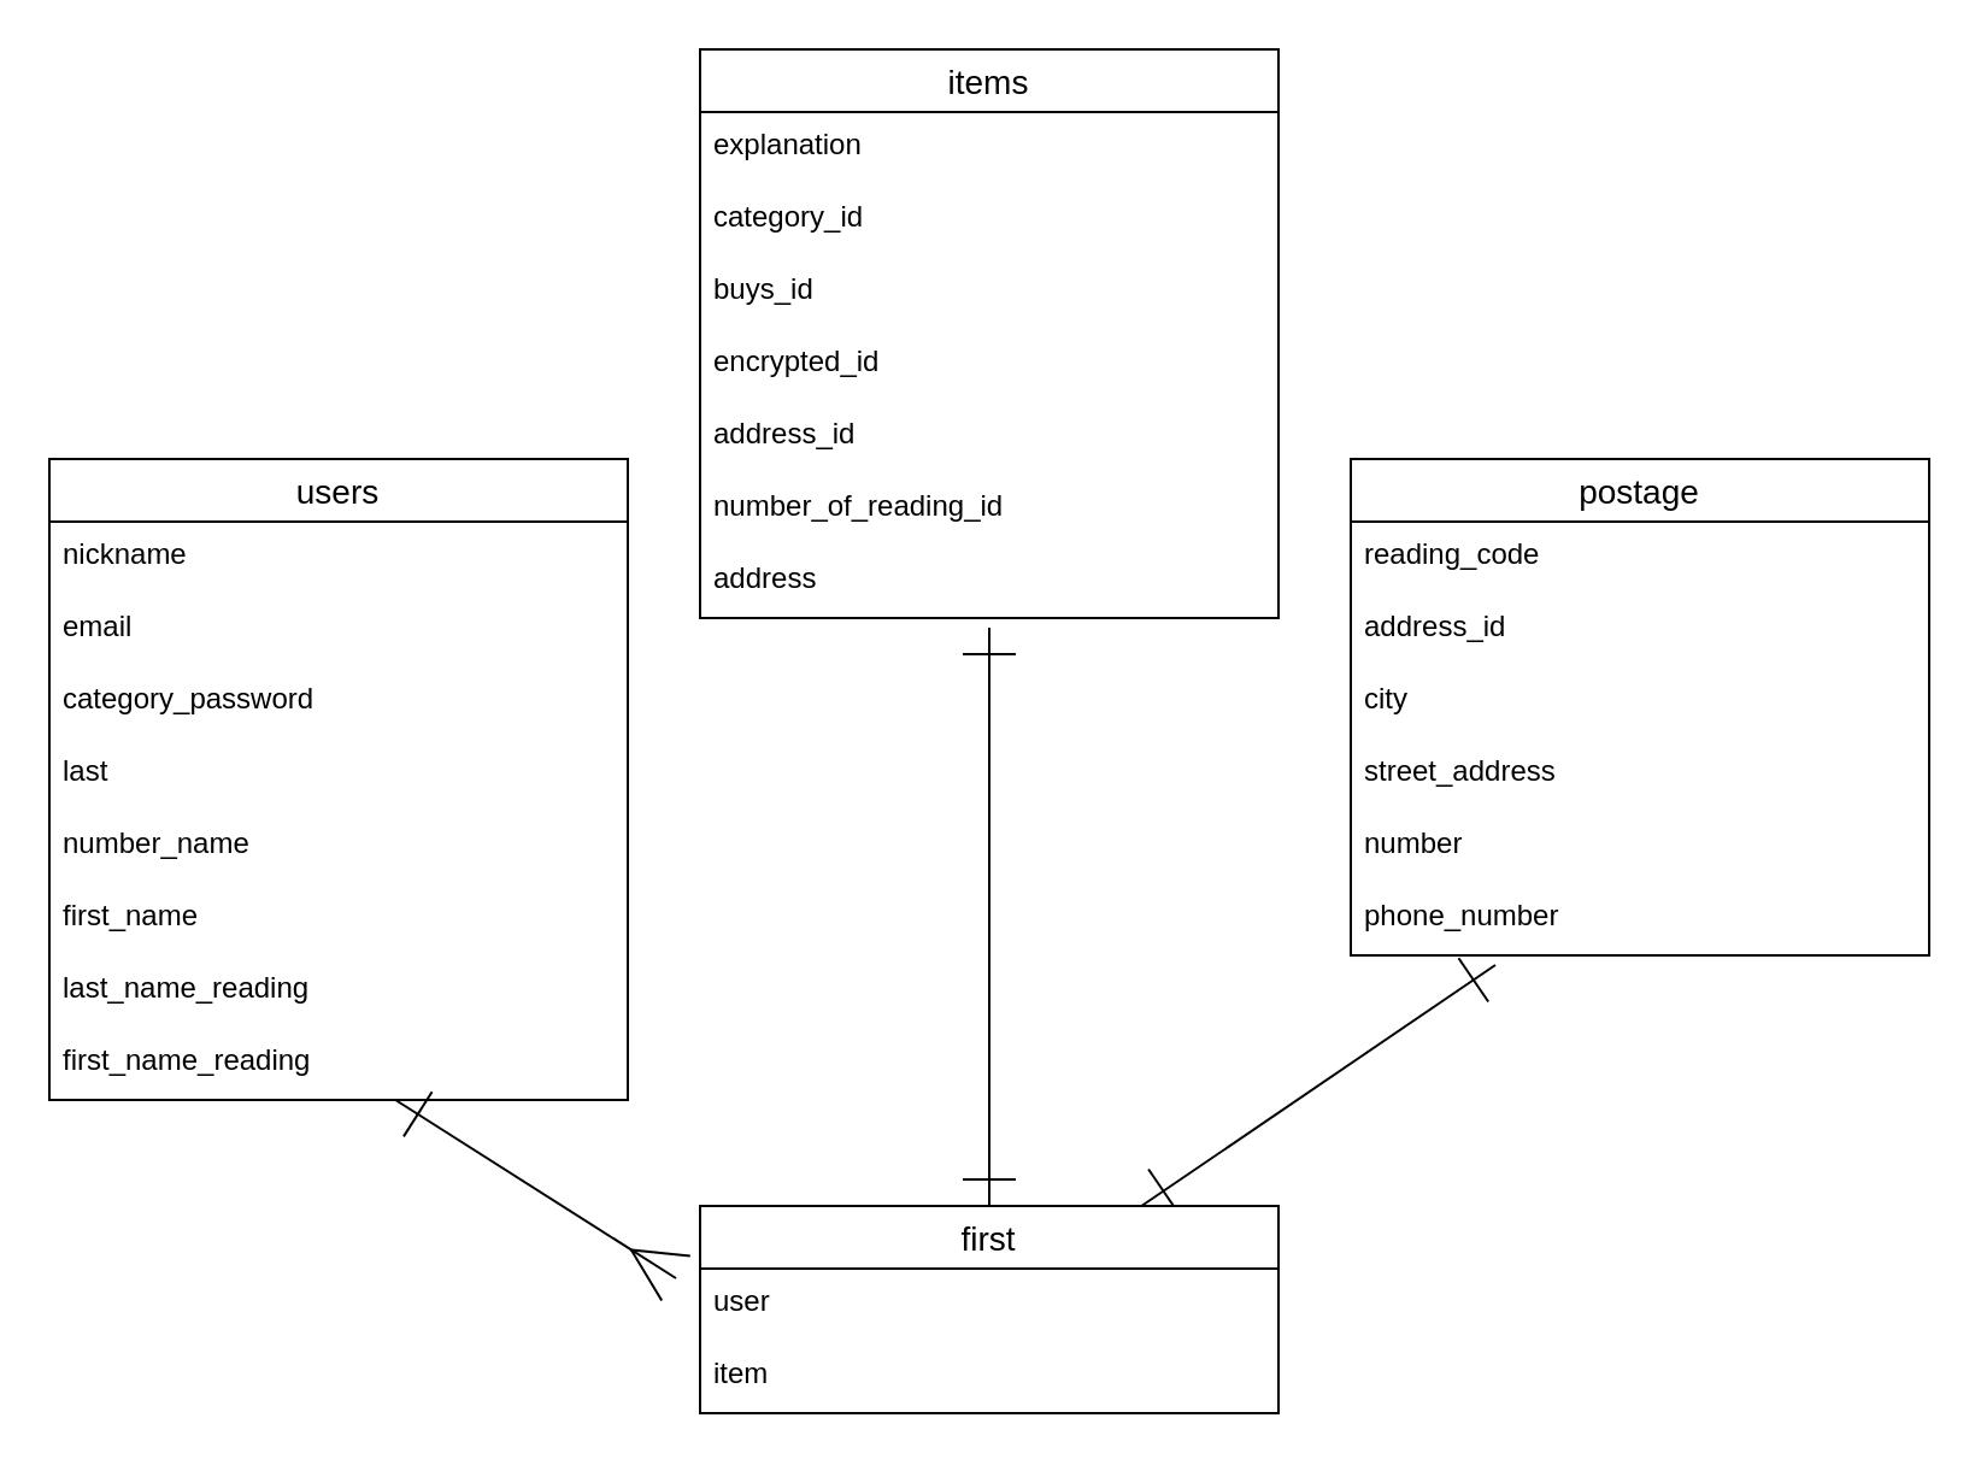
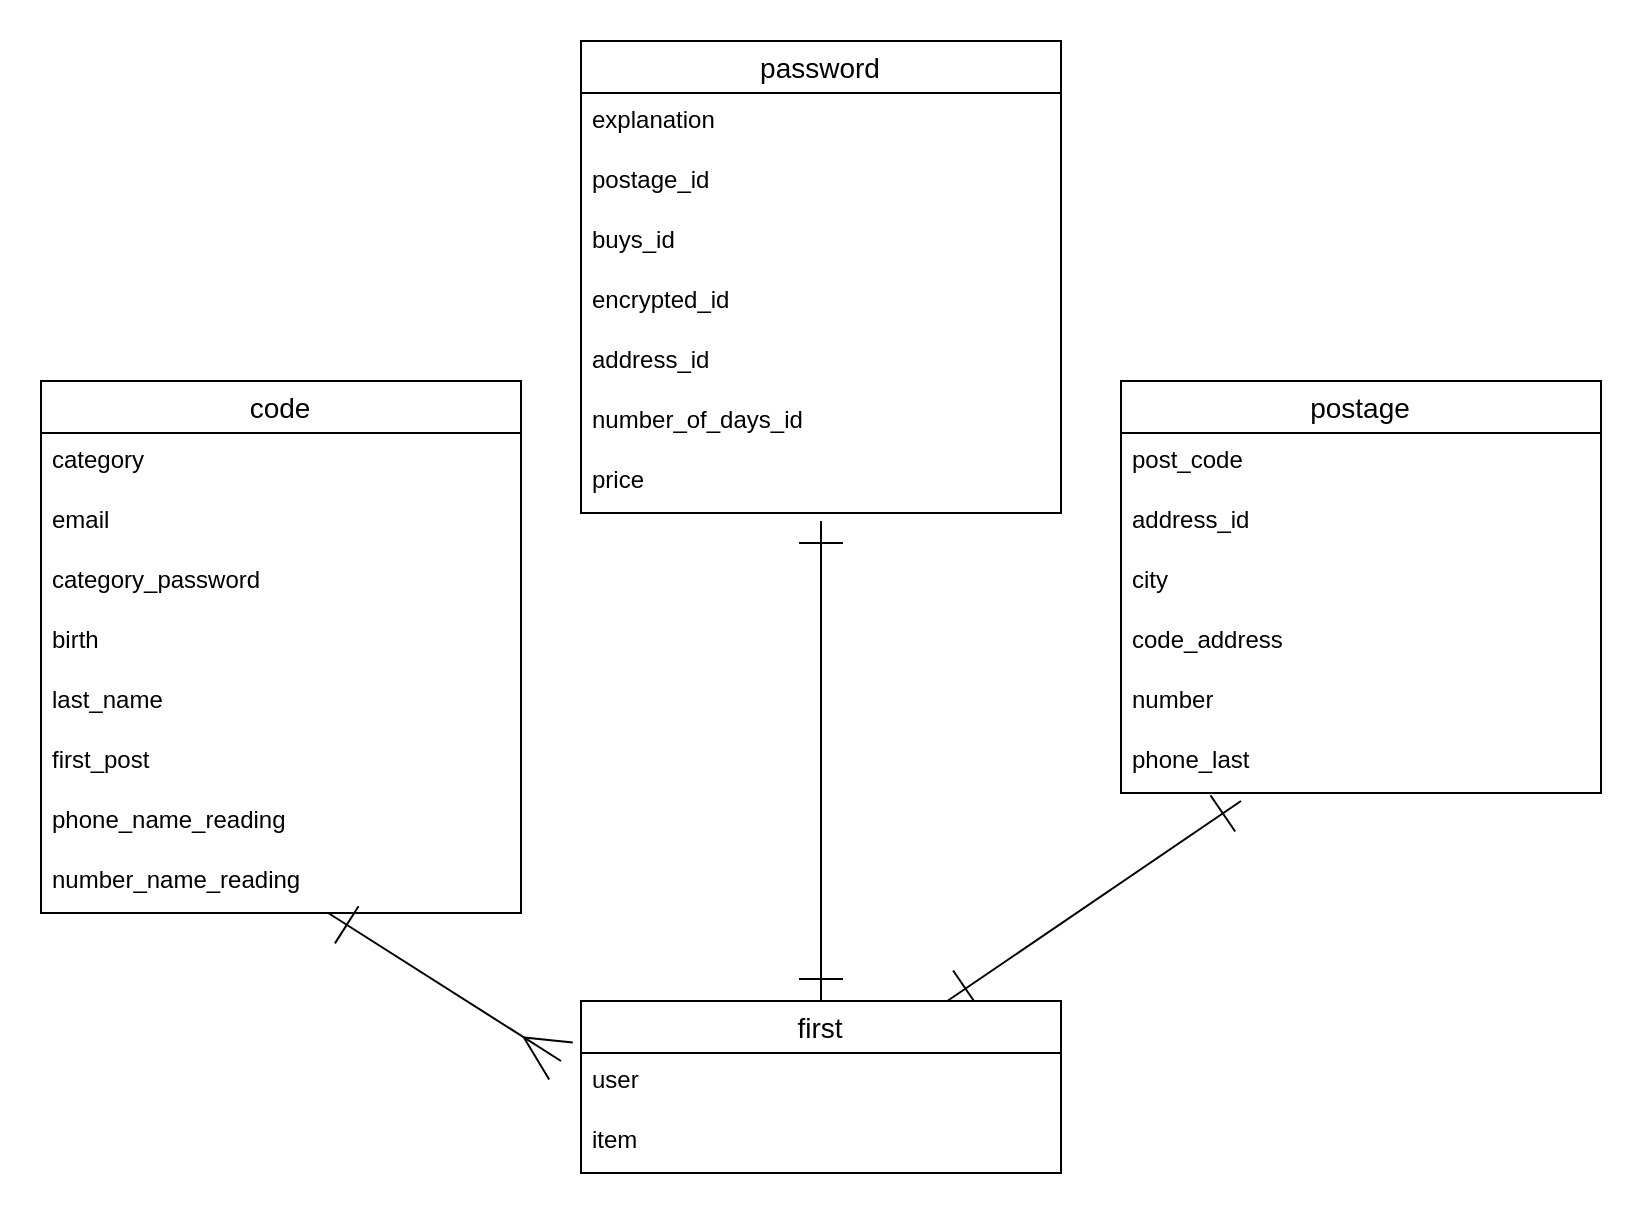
  <mxCell id="0" />
  <mxCell id="1" parent="0" />
- <mxCell id="2" value="users" style="swimlane;fontStyle=0;childLayout=stackLayout;horizontal=1;startSize=26;horizontalStack=0;resizeParent=1;resizeParentMax=0;resizeLast=0;collapsible=1;marginBottom=0;align=center;fontSize=14;" vertex="1" parent="1"><mxGeometry x="20" y="190" width="240" height="266" as="geometry" /></mxCell>
- <mxCell id="3" value="nickname" style="text;strokeColor=none;fillColor=none;spacingLeft=4;spacingRight=4;overflow=hidden;rotatable=0;points=[[0,0.5],[1,0.5]];portConstraint=eastwest;fontSize=12;" vertex="1" parent="2"><mxGeometry y="26" width="240" height="30" as="geometry" /></mxCell>
+ <mxCell id="2" value="code" style="swimlane;fontStyle=0;childLayout=stackLayout;horizontal=1;startSize=26;horizontalStack=0;resizeParent=1;resizeParentMax=0;resizeLast=0;collapsible=1;marginBottom=0;align=center;fontSize=14;" vertex="1" parent="1"><mxGeometry x="20" y="190" width="240" height="266" as="geometry" /></mxCell>
+ <mxCell id="3" value="category" style="text;strokeColor=none;fillColor=none;spacingLeft=4;spacingRight=4;overflow=hidden;rotatable=0;points=[[0,0.5],[1,0.5]];portConstraint=eastwest;fontSize=12;" vertex="1" parent="2"><mxGeometry y="26" width="240" height="30" as="geometry" /></mxCell>
  <mxCell id="4" value="email" style="text;strokeColor=none;fillColor=none;spacingLeft=4;spacingRight=4;overflow=hidden;rotatable=0;points=[[0,0.5],[1,0.5]];portConstraint=eastwest;fontSize=12;" vertex="1" parent="2"><mxGeometry y="56" width="240" height="30" as="geometry" /></mxCell>
  <mxCell id="5" value="category_password" style="text;strokeColor=none;fillColor=none;spacingLeft=4;spacingRight=4;overflow=hidden;rotatable=0;points=[[0,0.5],[1,0.5]];portConstraint=eastwest;fontSize=12;" vertex="1" parent="2"><mxGeometry y="86" width="240" height="30" as="geometry" /></mxCell>
- <mxCell id="6" value="last" style="text;strokeColor=none;fillColor=none;spacingLeft=4;spacingRight=4;overflow=hidden;rotatable=0;points=[[0,0.5],[1,0.5]];portConstraint=eastwest;fontSize=12;" vertex="1" parent="2"><mxGeometry y="116" width="240" height="30" as="geometry" /></mxCell>
- <mxCell id="7" value="number_name" style="text;strokeColor=none;fillColor=none;spacingLeft=4;spacingRight=4;overflow=hidden;rotatable=0;points=[[0,0.5],[1,0.5]];portConstraint=eastwest;fontSize=12;" vertex="1" parent="2"><mxGeometry y="146" width="240" height="30" as="geometry" /></mxCell>
- <mxCell id="8" value="first_name" style="text;strokeColor=none;fillColor=none;spacingLeft=4;spacingRight=4;overflow=hidden;rotatable=0;points=[[0,0.5],[1,0.5]];portConstraint=eastwest;fontSize=12;" vertex="1" parent="2"><mxGeometry y="176" width="240" height="30" as="geometry" /></mxCell>
- <mxCell id="9" value="last_name_reading" style="text;strokeColor=none;fillColor=none;spacingLeft=4;spacingRight=4;overflow=hidden;rotatable=0;points=[[0,0.5],[1,0.5]];portConstraint=eastwest;fontSize=12;" vertex="1" parent="2"><mxGeometry y="206" width="240" height="30" as="geometry" /></mxCell>
- <mxCell id="10" value="first_name_reading" style="text;strokeColor=none;fillColor=none;spacingLeft=4;spacingRight=4;overflow=hidden;rotatable=0;points=[[0,0.5],[1,0.5]];portConstraint=eastwest;fontSize=12;" vertex="1" parent="2"><mxGeometry y="236" width="240" height="30" as="geometry" /></mxCell>
- <mxCell id="11" value="items" style="swimlane;fontStyle=0;childLayout=stackLayout;horizontal=1;startSize=26;horizontalStack=0;resizeParent=1;resizeParentMax=0;resizeLast=0;collapsible=1;marginBottom=0;align=center;fontSize=14;" vertex="1" parent="1"><mxGeometry x="290" y="20" width="240" height="236" as="geometry" /></mxCell>
+ <mxCell id="6" value="birth" style="text;strokeColor=none;fillColor=none;spacingLeft=4;spacingRight=4;overflow=hidden;rotatable=0;points=[[0,0.5],[1,0.5]];portConstraint=eastwest;fontSize=12;" vertex="1" parent="2"><mxGeometry y="116" width="240" height="30" as="geometry" /></mxCell>
+ <mxCell id="7" value="last_name" style="text;strokeColor=none;fillColor=none;spacingLeft=4;spacingRight=4;overflow=hidden;rotatable=0;points=[[0,0.5],[1,0.5]];portConstraint=eastwest;fontSize=12;" vertex="1" parent="2"><mxGeometry y="146" width="240" height="30" as="geometry" /></mxCell>
+ <mxCell id="8" value="first_post" style="text;strokeColor=none;fillColor=none;spacingLeft=4;spacingRight=4;overflow=hidden;rotatable=0;points=[[0,0.5],[1,0.5]];portConstraint=eastwest;fontSize=12;" vertex="1" parent="2"><mxGeometry y="176" width="240" height="30" as="geometry" /></mxCell>
+ <mxCell id="9" value="phone_name_reading" style="text;strokeColor=none;fillColor=none;spacingLeft=4;spacingRight=4;overflow=hidden;rotatable=0;points=[[0,0.5],[1,0.5]];portConstraint=eastwest;fontSize=12;" vertex="1" parent="2"><mxGeometry y="206" width="240" height="30" as="geometry" /></mxCell>
+ <mxCell id="10" value="number_name_reading" style="text;strokeColor=none;fillColor=none;spacingLeft=4;spacingRight=4;overflow=hidden;rotatable=0;points=[[0,0.5],[1,0.5]];portConstraint=eastwest;fontSize=12;" vertex="1" parent="2"><mxGeometry y="236" width="240" height="30" as="geometry" /></mxCell>
+ <mxCell id="11" value="password" style="swimlane;fontStyle=0;childLayout=stackLayout;horizontal=1;startSize=26;horizontalStack=0;resizeParent=1;resizeParentMax=0;resizeLast=0;collapsible=1;marginBottom=0;align=center;fontSize=14;" vertex="1" parent="1"><mxGeometry x="290" y="20" width="240" height="236" as="geometry" /></mxCell>
  <mxCell id="12" value="explanation" style="text;strokeColor=none;fillColor=none;spacingLeft=4;spacingRight=4;overflow=hidden;rotatable=0;points=[[0,0.5],[1,0.5]];portConstraint=eastwest;fontSize=12;" vertex="1" parent="11"><mxGeometry y="26" width="240" height="30" as="geometry" /></mxCell>
- <mxCell id="13" value="category_id" style="text;strokeColor=none;fillColor=none;spacingLeft=4;spacingRight=4;overflow=hidden;rotatable=0;points=[[0,0.5],[1,0.5]];portConstraint=eastwest;fontSize=12;" vertex="1" parent="11"><mxGeometry y="56" width="240" height="30" as="geometry" /></mxCell>
+ <mxCell id="13" value="postage_id" style="text;strokeColor=none;fillColor=none;spacingLeft=4;spacingRight=4;overflow=hidden;rotatable=0;points=[[0,0.5],[1,0.5]];portConstraint=eastwest;fontSize=12;" vertex="1" parent="11"><mxGeometry y="56" width="240" height="30" as="geometry" /></mxCell>
  <mxCell id="14" value="buys_id" style="text;strokeColor=none;fillColor=none;spacingLeft=4;spacingRight=4;overflow=hidden;rotatable=0;points=[[0,0.5],[1,0.5]];portConstraint=eastwest;fontSize=12;" vertex="1" parent="11"><mxGeometry y="86" width="240" height="30" as="geometry" /></mxCell>
  <mxCell id="15" value="encrypted_id" style="text;strokeColor=none;fillColor=none;spacingLeft=4;spacingRight=4;overflow=hidden;rotatable=0;points=[[0,0.5],[1,0.5]];portConstraint=eastwest;fontSize=12;" vertex="1" parent="11"><mxGeometry y="116" width="240" height="30" as="geometry" /></mxCell>
  <mxCell id="16" value="address_id" style="text;strokeColor=none;fillColor=none;spacingLeft=4;spacingRight=4;overflow=hidden;rotatable=0;points=[[0,0.5],[1,0.5]];portConstraint=eastwest;fontSize=12;" vertex="1" parent="11"><mxGeometry y="146" width="240" height="30" as="geometry" /></mxCell>
- <mxCell id="17" value="number_of_reading_id" style="text;strokeColor=none;fillColor=none;spacingLeft=4;spacingRight=4;overflow=hidden;rotatable=0;points=[[0,0.5],[1,0.5]];portConstraint=eastwest;fontSize=12;" vertex="1" parent="11"><mxGeometry y="176" width="240" height="30" as="geometry" /></mxCell>
- <mxCell id="18" value="address" style="text;strokeColor=none;fillColor=none;spacingLeft=4;spacingRight=4;overflow=hidden;rotatable=0;points=[[0,0.5],[1,0.5]];portConstraint=eastwest;fontSize=12;" vertex="1" parent="11"><mxGeometry y="206" width="240" height="30" as="geometry" /></mxCell>
+ <mxCell id="17" value="number_of_days_id" style="text;strokeColor=none;fillColor=none;spacingLeft=4;spacingRight=4;overflow=hidden;rotatable=0;points=[[0,0.5],[1,0.5]];portConstraint=eastwest;fontSize=12;" vertex="1" parent="11"><mxGeometry y="176" width="240" height="30" as="geometry" /></mxCell>
+ <mxCell id="18" value="price" style="text;strokeColor=none;fillColor=none;spacingLeft=4;spacingRight=4;overflow=hidden;rotatable=0;points=[[0,0.5],[1,0.5]];portConstraint=eastwest;fontSize=12;" vertex="1" parent="11"><mxGeometry y="206" width="240" height="30" as="geometry" /></mxCell>
  <mxCell id="19" style="edgeStyle=none;html=1;startArrow=ERone;startFill=0;endArrow=ERone;endFill=0;startSize=20;endSize=20;targetPerimeterSpacing=0;" edge="1" parent="1" source="21"><mxGeometry relative="1" as="geometry"><mxPoint x="410" y="260" as="targetPoint" /></mxGeometry></mxCell>
  <mxCell id="20" style="edgeStyle=none;html=1;startArrow=ERone;startFill=0;endArrow=ERone;endFill=0;startSize=20;endSize=20;targetPerimeterSpacing=0;" edge="1" parent="1" source="21"><mxGeometry relative="1" as="geometry"><mxPoint x="620" y="400" as="targetPoint" /></mxGeometry></mxCell>
  <mxCell id="21" value="first" style="swimlane;fontStyle=0;childLayout=stackLayout;horizontal=1;startSize=26;horizontalStack=0;resizeParent=1;resizeParentMax=0;resizeLast=0;collapsible=1;marginBottom=0;align=center;fontSize=14;" vertex="1" parent="1"><mxGeometry x="290" y="500" width="240" height="86" as="geometry" /></mxCell>
  <mxCell id="22" value="user" style="text;strokeColor=none;fillColor=none;spacingLeft=4;spacingRight=4;overflow=hidden;rotatable=0;points=[[0,0.5],[1,0.5]];portConstraint=eastwest;fontSize=12;" vertex="1" parent="21"><mxGeometry y="26" width="240" height="30" as="geometry" /></mxCell>
  <mxCell id="23" value="item" style="text;strokeColor=none;fillColor=none;spacingLeft=4;spacingRight=4;overflow=hidden;rotatable=0;points=[[0,0.5],[1,0.5]];portConstraint=eastwest;fontSize=12;" vertex="1" parent="21"><mxGeometry y="56" width="240" height="30" as="geometry" /></mxCell>
  <mxCell id="24" value="postage" style="swimlane;fontStyle=0;childLayout=stackLayout;horizontal=1;startSize=26;horizontalStack=0;resizeParent=1;resizeParentMax=0;resizeLast=0;collapsible=1;marginBottom=0;align=center;fontSize=14;" vertex="1" parent="1"><mxGeometry x="560" y="190" width="240" height="206" as="geometry" /></mxCell>
- <mxCell id="25" value="reading_code" style="text;strokeColor=none;fillColor=none;spacingLeft=4;spacingRight=4;overflow=hidden;rotatable=0;points=[[0,0.5],[1,0.5]];portConstraint=eastwest;fontSize=12;" vertex="1" parent="24"><mxGeometry y="26" width="240" height="30" as="geometry" /></mxCell>
+ <mxCell id="25" value="post_code" style="text;strokeColor=none;fillColor=none;spacingLeft=4;spacingRight=4;overflow=hidden;rotatable=0;points=[[0,0.5],[1,0.5]];portConstraint=eastwest;fontSize=12;" vertex="1" parent="24"><mxGeometry y="26" width="240" height="30" as="geometry" /></mxCell>
  <mxCell id="26" value="address_id" style="text;strokeColor=none;fillColor=none;spacingLeft=4;spacingRight=4;overflow=hidden;rotatable=0;points=[[0,0.5],[1,0.5]];portConstraint=eastwest;fontSize=12;" vertex="1" parent="24"><mxGeometry y="56" width="240" height="30" as="geometry" /></mxCell>
  <mxCell id="27" value="city" style="text;strokeColor=none;fillColor=none;spacingLeft=4;spacingRight=4;overflow=hidden;rotatable=0;points=[[0,0.5],[1,0.5]];portConstraint=eastwest;fontSize=12;" vertex="1" parent="24"><mxGeometry y="86" width="240" height="30" as="geometry" /></mxCell>
- <mxCell id="28" value="street_address" style="text;strokeColor=none;fillColor=none;spacingLeft=4;spacingRight=4;overflow=hidden;rotatable=0;points=[[0,0.5],[1,0.5]];portConstraint=eastwest;fontSize=12;" vertex="1" parent="24"><mxGeometry y="116" width="240" height="30" as="geometry" /></mxCell>
+ <mxCell id="28" value="code_address" style="text;strokeColor=none;fillColor=none;spacingLeft=4;spacingRight=4;overflow=hidden;rotatable=0;points=[[0,0.5],[1,0.5]];portConstraint=eastwest;fontSize=12;" vertex="1" parent="24"><mxGeometry y="116" width="240" height="30" as="geometry" /></mxCell>
  <mxCell id="29" value="number" style="text;strokeColor=none;fillColor=none;spacingLeft=4;spacingRight=4;overflow=hidden;rotatable=0;points=[[0,0.5],[1,0.5]];portConstraint=eastwest;fontSize=12;" vertex="1" parent="24"><mxGeometry y="146" width="240" height="30" as="geometry" /></mxCell>
- <mxCell id="30" value="phone_number" style="text;strokeColor=none;fillColor=none;spacingLeft=4;spacingRight=4;overflow=hidden;rotatable=0;points=[[0,0.5],[1,0.5]];portConstraint=eastwest;fontSize=12;" vertex="1" parent="24"><mxGeometry y="176" width="240" height="30" as="geometry" /></mxCell>
+ <mxCell id="30" value="phone_last" style="text;strokeColor=none;fillColor=none;spacingLeft=4;spacingRight=4;overflow=hidden;rotatable=0;points=[[0,0.5],[1,0.5]];portConstraint=eastwest;fontSize=12;" vertex="1" parent="24"><mxGeometry y="176" width="240" height="30" as="geometry" /></mxCell>
  <mxCell id="31" style="edgeStyle=none;html=1;startArrow=ERone;startFill=0;endArrow=ERmany;endFill=0;startSize=20;endSize=20;targetPerimeterSpacing=0;" edge="1" parent="1" source="10"><mxGeometry relative="1" as="geometry"><mxPoint x="280" y="530" as="targetPoint" /></mxGeometry></mxCell>
